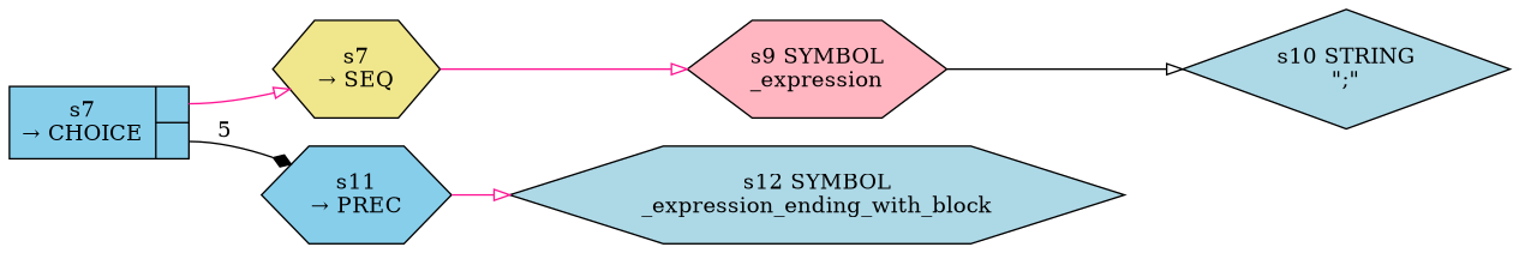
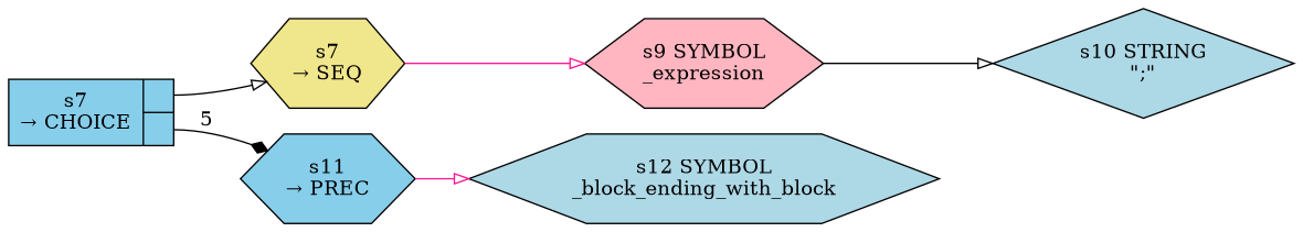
  digraph {
    rankdir=LR
    node [fillcolor=skyblue shape=hexagon style=filled]
    edge [arrowhead=onormal color=black]
    n1 [fixedsize=false label="{s7\n&rarr; CHOICE|{<p0>|<p1>}}" peripheries=1 shape=record]
    n2 [fillcolor=khaki fixedsize=false label="s7\n&rarr; SEQ" peripheries=1]
    n3 [fixedsize=false label="s11\n&rarr; PREC" peripheries=1]
    n4 [fillcolor=lightpink label="s9 SYMBOL\n_expression"]
-   n5 [fillcolor=lightblue label="s12 SYMBOL\n_expression_ending_with_block"]
+   n5 [fillcolor=lightblue label="s12 SYMBOL\n_block_ending_with_block"]
    n6 [fillcolor=lightblue label="s10 STRING\n\";\"" shape=diamond]
-   n1 -> n2 [color=deeppink tailport=p0]
+   n1 -> n2 [tailport=p0]
    n1 -> n3 [arrowhead=diamond label=5 tailport=p1]
    n2 -> n4 [color=deeppink]
    n3 -> n5 [color=deeppink]
    n4 -> n6
  }
